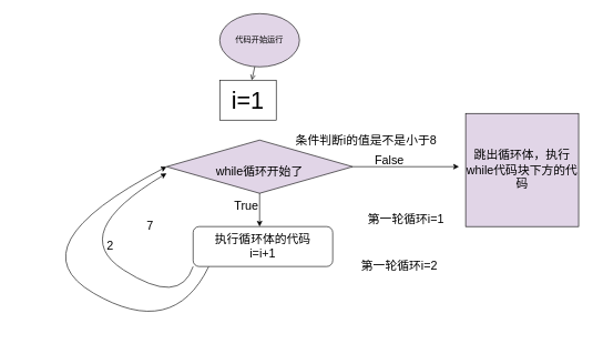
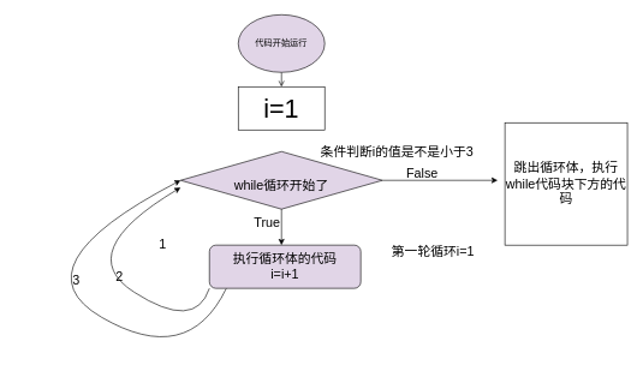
  <mxCell id="0" />
  <mxCell id="1" parent="0" />
  <mxCell id="2" value="" style="edgeStyle=none;html=1;endArrow=open;" edge="1" parent="1" source="3" target="4"><mxGeometry relative="1" as="geometry" /></mxCell>
  <mxCell id="3" value="代码开始运行" style="ellipse;whiteSpace=wrap;html=1;fillColor=#e1d5e7;" vertex="1" parent="1"><mxGeometry x="330" y="20" width="120" height="80" as="geometry" /></mxCell>
- <mxCell id="4" value="&lt;font style=&quot;font-size: 36px;&quot;&gt;i=1&lt;/font&gt;" style="whiteSpace=wrap;html=1;" vertex="1" parent="1"><mxGeometry x="330" y="120" width="85" height="60" as="geometry" /></mxCell>
+ <mxCell id="4" value="&lt;font style=&quot;font-size: 36px;&quot;&gt;i=1&lt;/font&gt;" style="whiteSpace=wrap;html=1;" vertex="1" parent="1"><mxGeometry x="330" y="120" width="120" height="60" as="geometry" /></mxCell>
  <mxCell id="5" value="&lt;font style=&quot;font-size: 18px;&quot;&gt;while循环开始了&lt;/font&gt;" style="rhombus;whiteSpace=wrap;html=1;fontSize=36;fillColor=#e1d5e7;" vertex="1" parent="1"><mxGeometry x="250" y="210" width="280" height="80" as="geometry" /></mxCell>
- <mxCell id="6" value="条件判断i的值是不是小于8" style="text;html=1;align=center;verticalAlign=middle;resizable=0;points=[];autosize=1;strokeColor=none;fillColor=none;fontSize=18;" vertex="1" parent="1"><mxGeometry x="430" y="190" width="240" height="40" as="geometry" /></mxCell>
+ <mxCell id="6" value="条件判断i的值是不是小于3" style="text;html=1;align=center;verticalAlign=middle;resizable=0;points=[];autosize=1;strokeColor=none;fillColor=none;fontSize=18;" vertex="1" parent="1"><mxGeometry x="430" y="190" width="240" height="40" as="geometry" /></mxCell>
  <mxCell id="7" value="True" style="text;html=1;align=center;verticalAlign=middle;resizable=0;points=[];autosize=1;strokeColor=none;fillColor=none;fontSize=18;" vertex="1" parent="1"><mxGeometry x="340" y="290" width="60" height="40" as="geometry" /></mxCell>
  <mxCell id="8" value="" style="endArrow=classic;html=1;fontSize=18;exitX=0.5;exitY=1;exitDx=0;exitDy=0;" edge="1" parent="1" source="5"><mxGeometry width="50" height="50" relative="1" as="geometry"><mxPoint x="350" y="440" as="sourcePoint" /><mxPoint x="390" y="340" as="targetPoint" /></mxGeometry></mxCell>
- <mxCell id="9" value="执行循环体的代码&lt;br&gt;i=i+1" style="rounded=1;whiteSpace=wrap;html=1;fontSize=18;" vertex="1" parent="1"><mxGeometry x="290" y="340" width="210" height="60" as="geometry" /></mxCell>
- <mxCell id="10" value="第一轮循环i=1" style="text;html=1;align=center;verticalAlign=middle;resizable=0;points=[];autosize=1;strokeColor=none;fillColor=none;fontSize=18;" vertex="1" parent="1"><mxGeometry x="540" y="310" width="140" height="40" as="geometry" /></mxCell>
- <mxCell id="11" value="第一轮循环i=2" style="text;html=1;align=center;verticalAlign=middle;resizable=0;points=[];autosize=1;strokeColor=none;fillColor=none;fontSize=18;" vertex="1" parent="1"><mxGeometry x="530" y="380" width="140" height="40" as="geometry" /></mxCell>
+ <mxCell id="9" value="执行循环体的代码&lt;br&gt;i=i+1" style="rounded=1;whiteSpace=wrap;html=1;fontSize=18;fillColor=#e1d5e7;" vertex="1" parent="1"><mxGeometry x="290" y="340" width="210" height="60" as="geometry" /></mxCell>
+ <mxCell id="10" value="第一轮循环i=1" style="text;html=1;align=center;verticalAlign=middle;resizable=0;points=[];autosize=1;strokeColor=none;fillColor=none;fontSize=18;" vertex="1" parent="1"><mxGeometry x="530" y="330" width="140" height="40" as="geometry" /></mxCell>
  <mxCell id="12" value="" style="curved=1;endArrow=classic;html=1;fontSize=18;exitX=0;exitY=1;exitDx=0;exitDy=0;" edge="1" parent="1" source="9"><mxGeometry width="50" height="50" relative="1" as="geometry"><mxPoint x="220" y="460" as="sourcePoint" /><mxPoint x="250" y="260" as="targetPoint" /><Array as="points"><mxPoint x="270" y="460" /><mxPoint x="100" y="350" /></Array></mxGeometry></mxCell>
  <mxCell id="13" value="" style="curved=1;endArrow=classic;html=1;fontSize=18;exitX=0.111;exitY=1.006;exitDx=0;exitDy=0;exitPerimeter=0;" edge="1" parent="1" source="9"><mxGeometry width="50" height="50" relative="1" as="geometry"><mxPoint x="210" y="510" as="sourcePoint" /><mxPoint x="250" y="250" as="targetPoint" /><Array as="points"><mxPoint x="260" y="510" /><mxPoint x="20" y="370" /></Array></mxGeometry></mxCell>
- <mxCell id="14" value="7" style="text;html=1;align=center;verticalAlign=middle;resizable=0;points=[];autosize=1;strokeColor=none;fillColor=none;fontSize=18;" vertex="1" parent="1"><mxGeometry x="210" y="320" width="30" height="40" as="geometry" /></mxCell>
- <mxCell id="15" value="2" style="text;html=1;align=center;verticalAlign=middle;resizable=0;points=[];autosize=1;strokeColor=none;fillColor=none;fontSize=18;" vertex="1" parent="1"><mxGeometry x="150" y="350" width="30" height="40" as="geometry" /></mxCell>
+ <mxCell id="14" value="1" style="text;html=1;align=center;verticalAlign=middle;resizable=0;points=[];autosize=1;strokeColor=none;fillColor=none;fontSize=18;" vertex="1" parent="1"><mxGeometry x="210" y="320" width="30" height="40" as="geometry" /></mxCell>
+ <mxCell id="15" value="2" style="text;html=1;align=center;verticalAlign=middle;resizable=0;points=[];autosize=1;strokeColor=none;fillColor=none;fontSize=18;" vertex="1" parent="1"><mxGeometry x="150" y="365" width="30" height="40" as="geometry" /></mxCell>
+ <mxCell id="16" value="3" style="text;html=1;align=center;verticalAlign=middle;resizable=0;points=[];autosize=1;strokeColor=none;fillColor=none;fontSize=18;" vertex="1" parent="1"><mxGeometry x="90" y="370" width="30" height="40" as="geometry" /></mxCell>
  <mxCell id="17" value="False" style="text;html=1;align=center;verticalAlign=middle;resizable=0;points=[];autosize=1;strokeColor=none;fillColor=none;fontSize=18;" vertex="1" parent="1"><mxGeometry x="550" y="220" width="70" height="40" as="geometry" /></mxCell>
  <mxCell id="18" value="" style="endArrow=classic;html=1;fontSize=18;exitX=1;exitY=0.5;exitDx=0;exitDy=0;" edge="1" parent="1" source="5"><mxGeometry width="50" height="50" relative="1" as="geometry"><mxPoint x="560" y="330" as="sourcePoint" /><mxPoint x="690" y="250" as="targetPoint" /></mxGeometry></mxCell>
- <mxCell id="19" value="跳出循环体，执行while代码块下方的代码" style="whiteSpace=wrap;html=1;aspect=fixed;fontSize=18;fillColor=#e1d5e7;" vertex="1" parent="1"><mxGeometry x="700" y="170" width="170" height="170" as="geometry" /></mxCell>
+ <mxCell id="19" value="跳出循环体，执行while代码块下方的代码" style="whiteSpace=wrap;html=1;aspect=fixed;fontSize=18;" vertex="1" parent="1"><mxGeometry x="700" y="170" width="170" height="170" as="geometry" /></mxCell>
